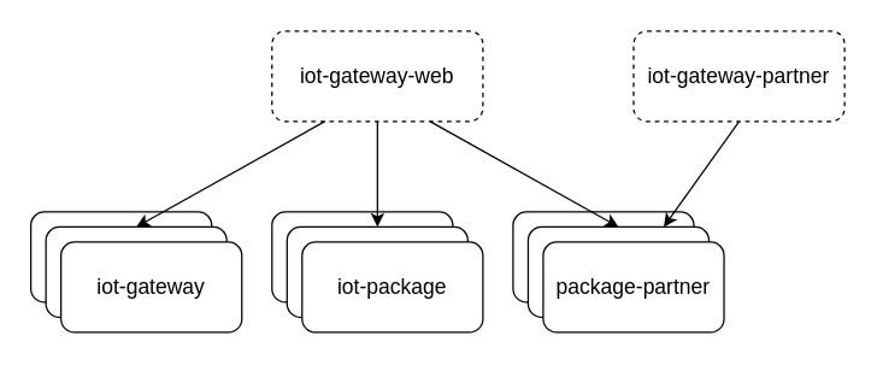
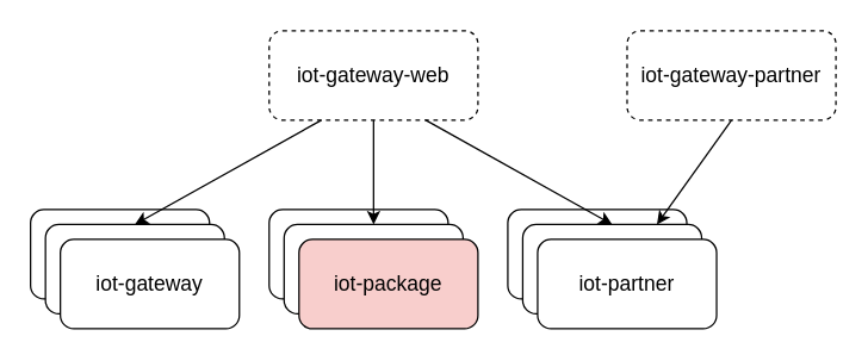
  <mxCell id="0" />
  <mxCell id="1" parent="0" />
  <mxCell id="2" value="&lt;font style=&quot;font-size: 14px&quot;&gt;iot-gateway-web&lt;/font&gt;" style="rounded=1;whiteSpace=wrap;html=1;dashed=1;" vertex="1" parent="1"><mxGeometry x="180" y="20" width="140" height="60" as="geometry" /></mxCell>
  <mxCell id="3" value="" style="rounded=1;whiteSpace=wrap;html=1;" vertex="1" parent="1"><mxGeometry y="140" width="120" height="60" as="geometry" x="20" /></mxCell>
  <mxCell id="4" value="" style="rounded=1;whiteSpace=wrap;html=1;" vertex="1" parent="1"><mxGeometry x="30" y="150" width="120" height="60" as="geometry" /></mxCell>
  <mxCell id="5" value="&lt;font style=&quot;font-size: 14px&quot;&gt;iot-gateway&lt;/font&gt;" style="rounded=1;whiteSpace=wrap;html=1;" vertex="1" parent="1"><mxGeometry x="40" y="160" width="120" height="60" as="geometry" /></mxCell>
  <mxCell id="6" value="" style="rounded=1;whiteSpace=wrap;html=1;" vertex="1" parent="1"><mxGeometry x="180" y="140" width="120" height="60" as="geometry" /></mxCell>
  <mxCell id="7" value="" style="rounded=1;whiteSpace=wrap;html=1;" vertex="1" parent="1"><mxGeometry x="190" y="150" width="120" height="60" as="geometry" /></mxCell>
- <mxCell id="8" value="&lt;font style=&quot;font-size: 14px&quot;&gt;iot-package&lt;/font&gt;" style="rounded=1;whiteSpace=wrap;html=1;" vertex="1" parent="1"><mxGeometry x="200" y="160" width="120" height="60" as="geometry" /></mxCell>
+ <mxCell id="8" value="&lt;font style=&quot;font-size: 14px&quot;&gt;iot-package&lt;/font&gt;" style="rounded=1;whiteSpace=wrap;html=1;fillColor=#f8cecc;" vertex="1" parent="1"><mxGeometry x="200" y="160" width="120" height="60" as="geometry" /></mxCell>
  <mxCell id="9" value="" style="rounded=1;whiteSpace=wrap;html=1;" vertex="1" parent="1"><mxGeometry x="340" y="140" width="120" height="60" as="geometry" /></mxCell>
  <mxCell id="10" value="" style="rounded=1;whiteSpace=wrap;html=1;" vertex="1" parent="1"><mxGeometry x="350" y="150" width="120" height="60" as="geometry" /></mxCell>
- <mxCell id="11" value="&lt;font style=&quot;font-size: 14px&quot;&gt;package-partner&lt;/font&gt;" style="rounded=1;whiteSpace=wrap;html=1;" vertex="1" parent="1"><mxGeometry x="360" y="160" width="120" height="60" as="geometry" /></mxCell>
+ <mxCell id="11" value="&lt;font style=&quot;font-size: 14px&quot;&gt;iot-partner&lt;/font&gt;" style="rounded=1;whiteSpace=wrap;html=1;" vertex="1" parent="1"><mxGeometry x="360" y="160" width="120" height="60" as="geometry" /></mxCell>
  <mxCell id="12" style="edgeStyle=none;rounded=0;orthogonalLoop=1;jettySize=auto;html=1;exitX=0.5;exitY=1;exitDx=0;exitDy=0;entryX=0.75;entryY=0;entryDx=0;entryDy=0;" edge="1" parent="1" source="13" target="10"><mxGeometry relative="1" as="geometry" /></mxCell>
  <mxCell id="13" value="&lt;font style=&quot;font-size: 14px&quot;&gt;iot-gateway-partner&lt;/font&gt;" style="rounded=1;whiteSpace=wrap;html=1;dashed=1;" vertex="1" parent="1"><mxGeometry x="420" y="20" width="140" height="60" as="geometry" /></mxCell>
  <mxCell id="14" style="rounded=0;orthogonalLoop=1;jettySize=auto;html=1;exitX=0.25;exitY=1;exitDx=0;exitDy=0;entryX=0.5;entryY=0;entryDx=0;entryDy=0;" edge="1" parent="1" source="2" target="4"><mxGeometry relative="1" as="geometry" /></mxCell>
  <mxCell id="15" style="edgeStyle=none;rounded=0;orthogonalLoop=1;jettySize=auto;html=1;exitX=0.5;exitY=1;exitDx=0;exitDy=0;entryX=0.5;entryY=0;entryDx=0;entryDy=0;" edge="1" parent="1" source="2" target="7"><mxGeometry relative="1" as="geometry" /></mxCell>
  <mxCell id="16" style="edgeStyle=none;rounded=0;orthogonalLoop=1;jettySize=auto;html=1;exitX=0.75;exitY=1;exitDx=0;exitDy=0;entryX=0.5;entryY=0;entryDx=0;entryDy=0;" edge="1" parent="1" source="2" target="10"><mxGeometry relative="1" as="geometry" /></mxCell>
